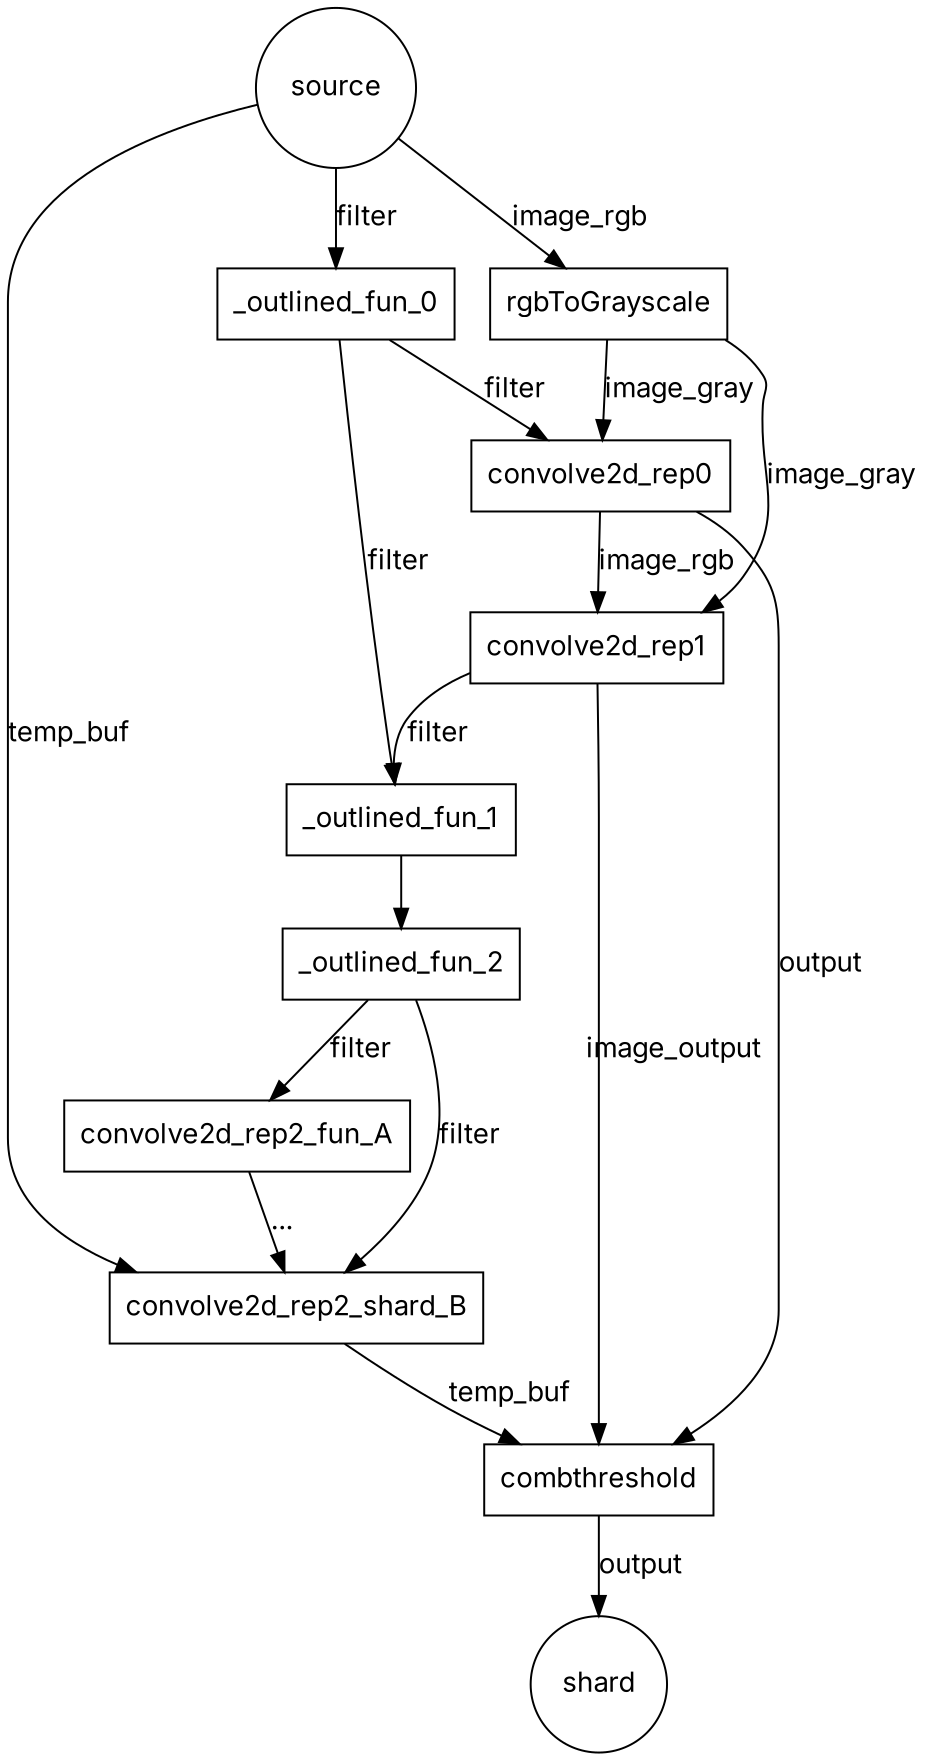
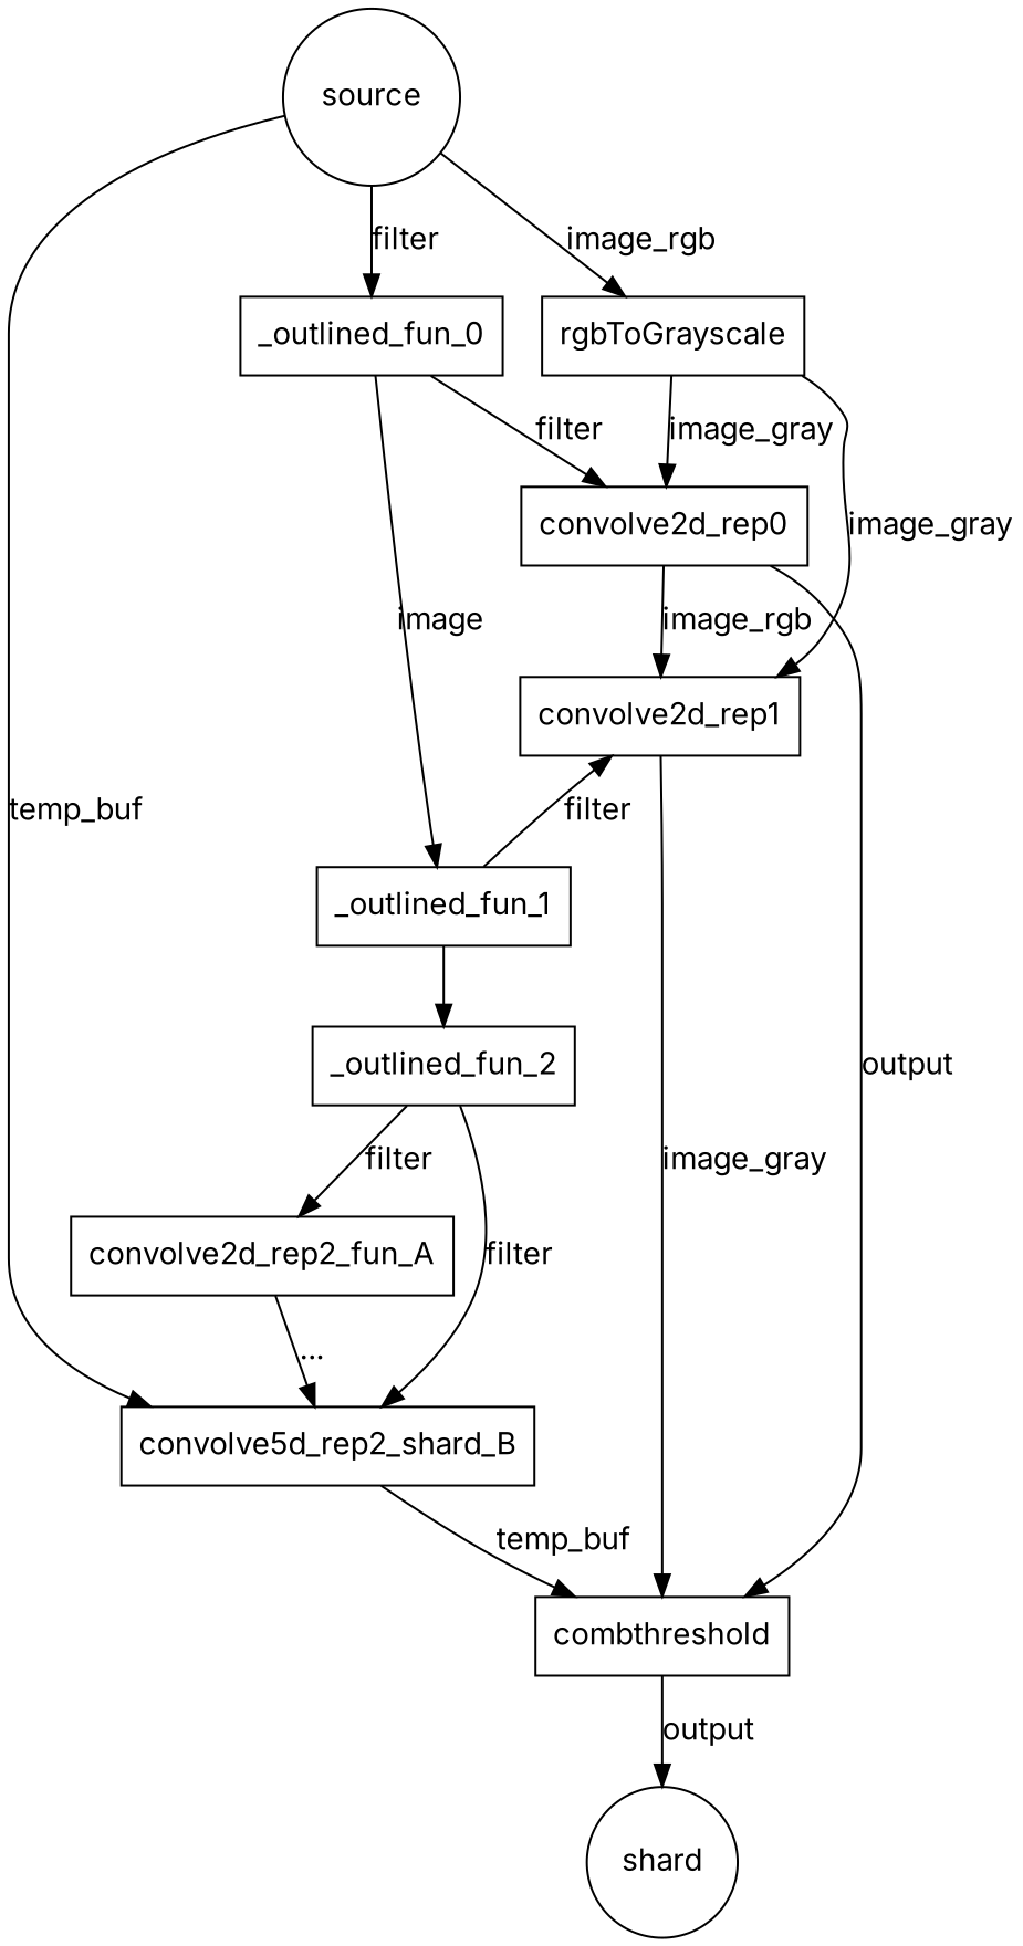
  digraph {
    fontname=Inter
    node [fontname=Inter shape=rectangle]
    edge [fontname=Inter]
    source [shape=circle]
    rgbToGrayscale
-   convolve2d_rep2_shard_B
+   convolve2d_rep2_shard_B [label=convolve5d_rep2_shard_B]
    _outlined_fun_0
    convolve2d_rep1
    convolve2d_rep0
    combthreshold
    _outlined_fun_1
    n9 [label=convolve2d_rep2_fun_A]
    n10 [label=shard shape=circle]
    _outlined_fun_2
    source -> rgbToGrayscale [label=image_rgb]
    source -> convolve2d_rep2_shard_B [label=temp_buf]
    source -> _outlined_fun_0 [label=filter]
    rgbToGrayscale -> convolve2d_rep1 [label=image_gray]
    rgbToGrayscale -> convolve2d_rep0 [label=image_gray]
    convolve2d_rep2_shard_B -> combthreshold [label=temp_buf]
    _outlined_fun_0 -> convolve2d_rep0 [label=filter]
-   _outlined_fun_0 -> _outlined_fun_1 [label=filter]
-   convolve2d_rep1 -> combthreshold [label=image_output]
+   _outlined_fun_0 -> _outlined_fun_1 [label=image]
+   convolve2d_rep1 -> combthreshold [label=image_gray]
    convolve2d_rep0 -> convolve2d_rep1 [label=image_rgb]
    convolve2d_rep0 -> combthreshold [label=output]
    combthreshold -> n10 [label=output]
-   convolve2d_rep1 -> _outlined_fun_1 [label=filter]
+   _outlined_fun_1 -> convolve2d_rep1 [label=filter]
    _outlined_fun_1 -> _outlined_fun_2
    n9 -> convolve2d_rep2_shard_B [label="..."]
    _outlined_fun_2 -> convolve2d_rep2_shard_B [label=filter]
    _outlined_fun_2 -> n9 [label=filter]
  }
